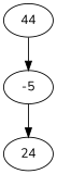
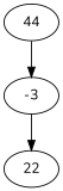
  digraph {
    fontname=Nunito
    node [fontname=Nunito]
    edge [fontname=Nunito]
    n1 [label=44]
-   n2 [label=-5]
-   n3 [label=24]
+   n2 [label=-3]
+   n3 [label=22]
    n1 -> n2
    n2 -> n3
  }
